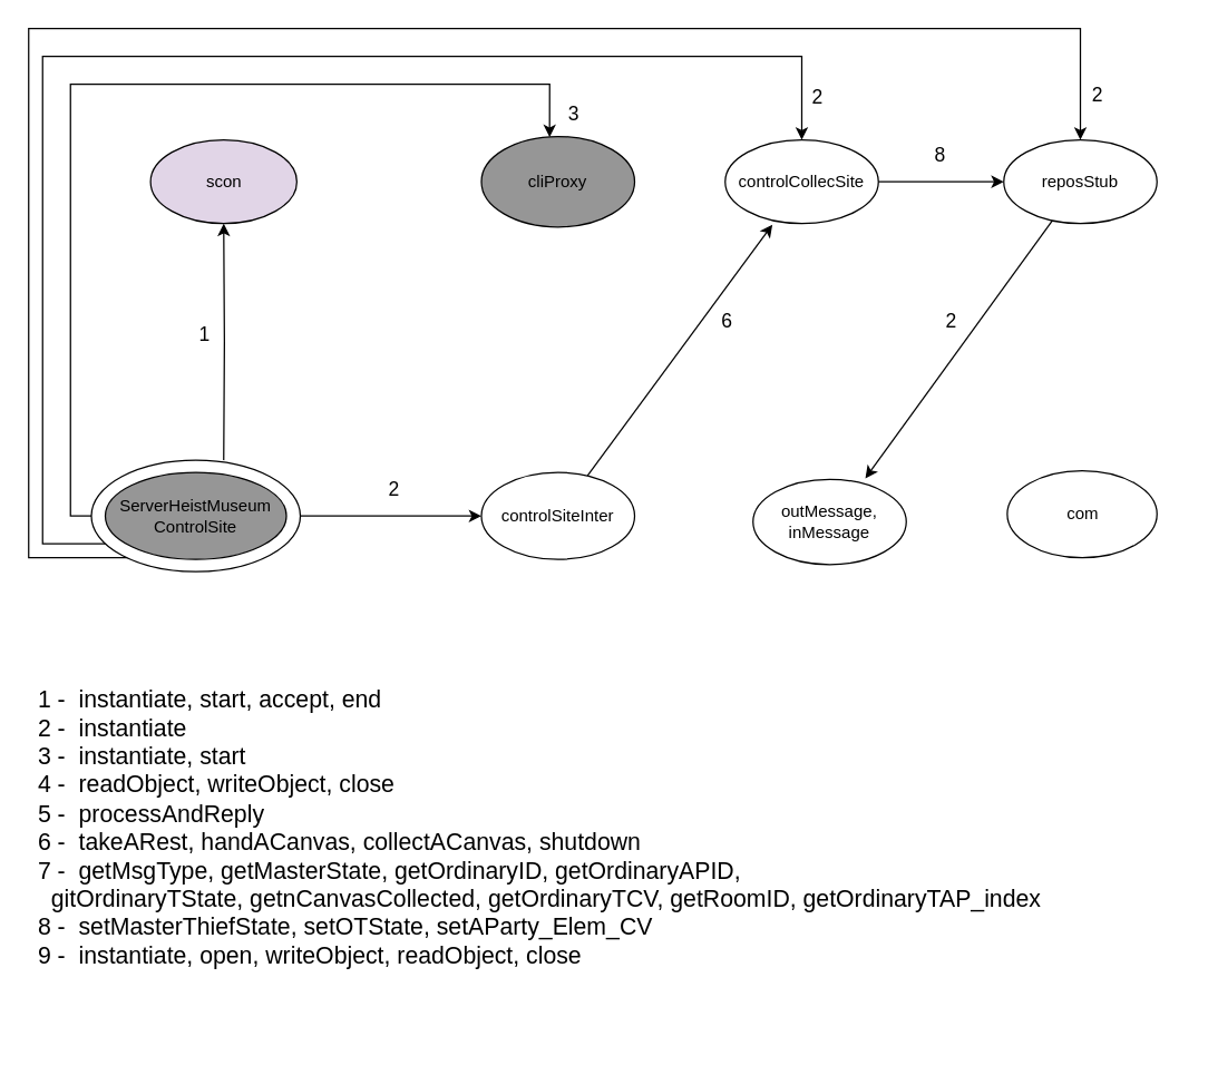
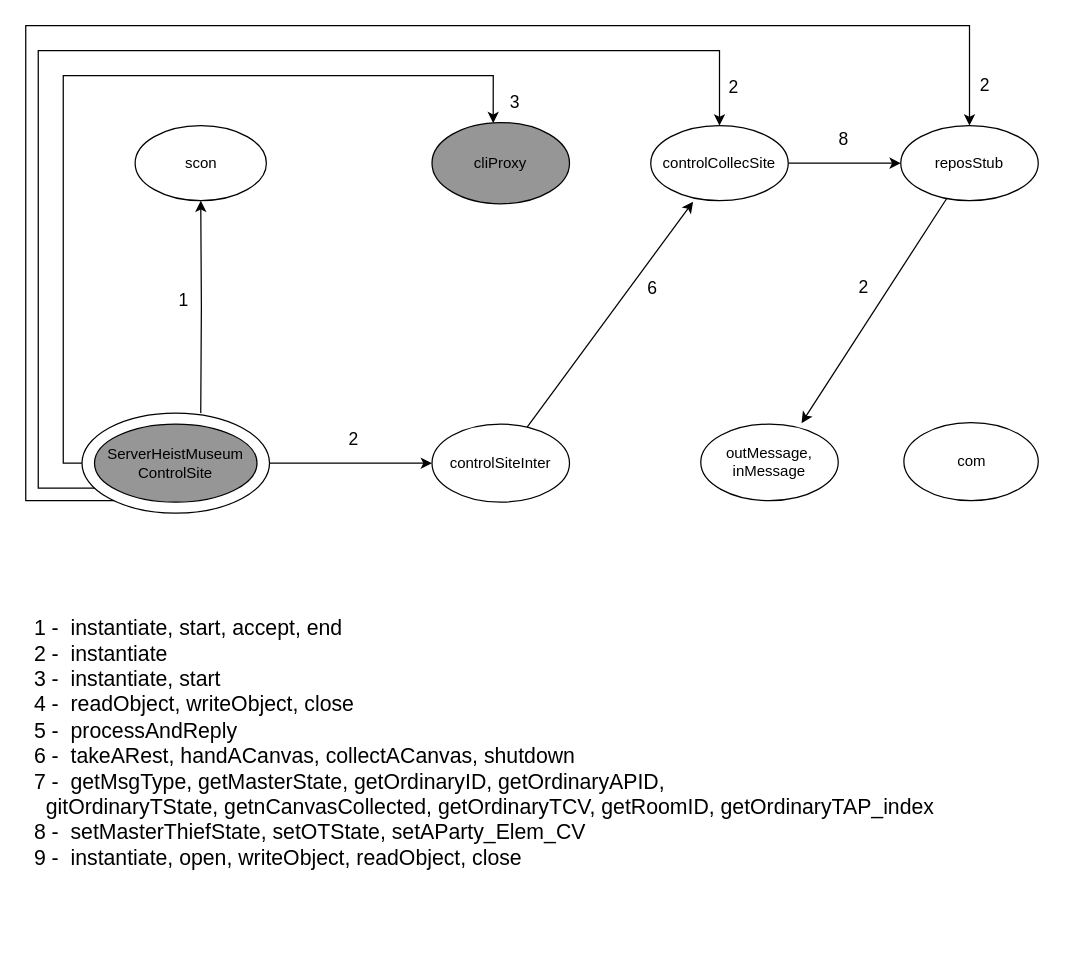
  <mxCell id="0" />
  <mxCell id="1" parent="0" />
  <mxCell id="2" style="edgeStyle=orthogonalEdgeStyle;rounded=0;orthogonalLoop=1;jettySize=auto;html=1;entryX=0.5;entryY=1;entryDx=0;entryDy=0;" parent="1" target="12" edge="1"><mxGeometry relative="1" as="geometry"><mxPoint x="160" y="210" as="targetPoint" /><mxPoint x="160" y="330" as="sourcePoint" /></mxGeometry></mxCell>
  <mxCell id="3" value="&lt;font style=&quot;font-size: 14px;&quot;&gt;1&lt;/font&gt;" style="edgeLabel;html=1;align=center;verticalAlign=middle;resizable=0;points=[];fontSize=12;" parent="2" vertex="1" connectable="0"><mxGeometry x="0.244" y="-3" relative="1" as="geometry"><mxPoint x="-18" y="15" as="offset" /></mxGeometry></mxCell>
  <mxCell id="4" style="edgeStyle=orthogonalEdgeStyle;rounded=0;orthogonalLoop=1;jettySize=auto;html=1;exitX=1;exitY=0.5;exitDx=0;exitDy=0;" parent="1" source="10" target="15" edge="1"><mxGeometry relative="1" as="geometry"><Array as="points" /><mxPoint x="235" y="370" as="sourcePoint" /></mxGeometry></mxCell>
  <mxCell id="5" value="&lt;font style=&quot;font-size: 14px;&quot;&gt;2&lt;/font&gt;" style="edgeLabel;html=1;align=center;verticalAlign=middle;resizable=0;points=[];" parent="4" vertex="1" connectable="0"><mxGeometry x="0.267" y="3" relative="1" as="geometry"><mxPoint x="-15" y="-17" as="offset" /></mxGeometry></mxCell>
  <mxCell id="6" style="rounded=0;orthogonalLoop=1;jettySize=auto;html=1;edgeStyle=orthogonalEdgeStyle;" parent="1" target="23" edge="1"><mxGeometry relative="1" as="geometry"><Array as="points"><mxPoint x="20" y="400" /><mxPoint x="20" y="20" /><mxPoint x="775" y="20" /></Array><mxPoint x="110.392" y="400" as="sourcePoint" /></mxGeometry></mxCell>
  <mxCell id="7" style="edgeStyle=orthogonalEdgeStyle;rounded=0;orthogonalLoop=1;jettySize=auto;html=1;" parent="1" target="19" edge="1"><mxGeometry relative="1" as="geometry"><Array as="points"><mxPoint x="30" y="390" /><mxPoint x="30" y="40" /><mxPoint x="575" y="40" /></Array><mxPoint x="95.048" y="390" as="sourcePoint" /></mxGeometry></mxCell>
  <mxCell id="8" style="edgeStyle=orthogonalEdgeStyle;rounded=0;orthogonalLoop=1;jettySize=auto;html=1;entryX=0.445;entryY=0.008;entryDx=0;entryDy=0;entryPerimeter=0;" edge="1" parent="1" source="10" target="16"><mxGeometry relative="1" as="geometry"><Array as="points"><mxPoint x="50" y="370" /><mxPoint x="50" y="60" /><mxPoint x="394" y="60" /></Array></mxGeometry></mxCell>
  <mxCell id="9" value="&lt;font style=&quot;font-size: 14px;&quot;&gt;3&lt;/font&gt;" style="edgeLabel;html=1;align=center;verticalAlign=middle;resizable=0;points=[];" vertex="1" connectable="0" parent="8"><mxGeometry x="0.687" y="2" relative="1" as="geometry"><mxPoint x="89" y="22" as="offset" /></mxGeometry></mxCell>
  <mxCell id="10" value="" style="ellipse;whiteSpace=wrap;html=1;shadow=0;labelBackgroundColor=none;fillStyle=auto;fontFamily=Helvetica;fontSize=12;gradientDirection=north;" parent="1" vertex="1"><mxGeometry x="65" y="330" width="150" height="80" as="geometry" /></mxCell>
  <mxCell id="11" value="ServerHeistMuseum&lt;br&gt;ControlSite" style="ellipse;whiteSpace=wrap;html=1;shadow=0;labelBackgroundColor=none;fillStyle=auto;strokeColor=default;fontFamily=Helvetica;fontSize=12;fontColor=default;fillColor=#969696;gradientColor=none;gradientDirection=north;" parent="1" vertex="1"><mxGeometry x="75" y="338.75" width="130" height="62.5" as="geometry" /></mxCell>
- <mxCell id="12" value="scon" style="ellipse;whiteSpace=wrap;html=1;shadow=0;labelBackgroundColor=none;fillStyle=auto;fontFamily=Helvetica;fontSize=12;gradientDirection=north;fillColor=#e1d5e7;" parent="1" vertex="1"><mxGeometry x="107.5" y="100" width="105" height="60" as="geometry" /></mxCell>
+ <mxCell id="12" value="scon" style="ellipse;whiteSpace=wrap;html=1;shadow=0;labelBackgroundColor=none;fillStyle=auto;fontFamily=Helvetica;fontSize=12;gradientDirection=north;" parent="1" vertex="1"><mxGeometry x="107.5" y="100" width="105" height="60" as="geometry" /></mxCell>
  <mxCell id="13" style="rounded=0;orthogonalLoop=1;jettySize=auto;html=1;entryX=0.308;entryY=1.014;entryDx=0;entryDy=0;entryPerimeter=0;" parent="1" source="15" target="19" edge="1"><mxGeometry relative="1" as="geometry" /></mxCell>
  <mxCell id="14" value="&lt;font style=&quot;font-size: 14px;&quot;&gt;6&lt;/font&gt;" style="edgeLabel;html=1;align=center;verticalAlign=middle;resizable=0;points=[];" parent="13" vertex="1" connectable="0"><mxGeometry x="0.15" y="-1" relative="1" as="geometry"><mxPoint x="22" y="-8" as="offset" /></mxGeometry></mxCell>
  <mxCell id="15" value="controlSiteInter" style="ellipse;whiteSpace=wrap;html=1;shadow=0;labelBackgroundColor=none;fillStyle=auto;fontFamily=Helvetica;fontSize=12;gradientDirection=north;" parent="1" vertex="1"><mxGeometry x="345" y="338.75" width="110" height="62.5" as="geometry" /></mxCell>
  <mxCell id="16" value="cliProxy" style="ellipse;whiteSpace=wrap;html=1;shadow=0;labelBackgroundColor=none;fillStyle=auto;strokeColor=default;fontFamily=Helvetica;fontSize=12;fontColor=default;fillColor=#969696;gradientColor=none;gradientDirection=north;" parent="1" vertex="1"><mxGeometry x="345" y="97.5" width="110" height="65" as="geometry" /></mxCell>
  <mxCell id="17" style="edgeStyle=orthogonalEdgeStyle;rounded=0;orthogonalLoop=1;jettySize=auto;html=1;entryX=0;entryY=0.5;entryDx=0;entryDy=0;" parent="1" source="19" target="23" edge="1"><mxGeometry relative="1" as="geometry" /></mxCell>
  <mxCell id="18" value="&lt;font style=&quot;font-size: 14px;&quot;&gt;8&lt;/font&gt;" style="edgeLabel;html=1;align=center;verticalAlign=middle;resizable=0;points=[];" parent="17" vertex="1" connectable="0"><mxGeometry x="0.321" y="-2" relative="1" as="geometry"><mxPoint x="-16" y="-22" as="offset" /></mxGeometry></mxCell>
  <mxCell id="19" value="controlCollecSite" style="ellipse;whiteSpace=wrap;html=1;shadow=0;labelBackgroundColor=none;fillStyle=auto;fontFamily=Helvetica;fontSize=12;gradientDirection=north;" parent="1" vertex="1"><mxGeometry x="520" y="100" width="110" height="60" as="geometry" /></mxCell>
- <mxCell id="20" value="outMessage, inMessage" style="ellipse;whiteSpace=wrap;html=1;shadow=0;labelBackgroundColor=none;fillStyle=auto;fontFamily=Helvetica;fontSize=12;gradientDirection=north;" parent="1" vertex="1"><mxGeometry x="540" y="343.75" width="110" height="61.25" as="geometry" /></mxCell>
+ <mxCell id="20" value="outMessage, inMessage" style="ellipse;whiteSpace=wrap;html=1;shadow=0;labelBackgroundColor=none;fillStyle=auto;fontFamily=Helvetica;fontSize=12;gradientDirection=north;" parent="1" vertex="1"><mxGeometry x="560" y="338.75" width="110" height="61.25" as="geometry" /></mxCell>
  <mxCell id="21" style="rounded=0;orthogonalLoop=1;jettySize=auto;html=1;entryX=0.733;entryY=-0.012;entryDx=0;entryDy=0;entryPerimeter=0;" parent="1" source="23" target="20" edge="1"><mxGeometry relative="1" as="geometry" /></mxCell>
  <mxCell id="22" value="&lt;font style=&quot;font-size: 14px;&quot;&gt;2&lt;/font&gt;" style="edgeLabel;html=1;align=center;verticalAlign=middle;resizable=0;points=[];" parent="21" vertex="1" connectable="0"><mxGeometry x="-0.226" relative="1" as="geometry"><mxPoint x="-22" as="offset" /></mxGeometry></mxCell>
  <mxCell id="23" value="reposStub" style="ellipse;whiteSpace=wrap;html=1;shadow=0;labelBackgroundColor=none;fillStyle=auto;fontFamily=Helvetica;fontSize=12;gradientDirection=north;" parent="1" vertex="1"><mxGeometry x="720" y="100" width="110" height="60" as="geometry" /></mxCell>
  <mxCell id="24" value="&lt;font style=&quot;font-size: 14px;&quot;&gt;2&lt;/font&gt;" style="edgeLabel;html=1;align=center;verticalAlign=middle;resizable=0;points=[];" parent="1" vertex="1" connectable="0"><mxGeometry x="250" y="401.25" as="geometry"><mxPoint x="335" y="-333" as="offset" /></mxGeometry></mxCell>
  <mxCell id="25" value="&lt;font style=&quot;font-size: 14px;&quot;&gt;2&lt;/font&gt;" style="edgeLabel;html=1;align=center;verticalAlign=middle;resizable=0;points=[];" parent="1" vertex="1" connectable="0"><mxGeometry x="300" y="280" as="geometry"><mxPoint x="486" y="-213" as="offset" /></mxGeometry></mxCell>
  <mxCell id="26" value="com" style="ellipse;whiteSpace=wrap;html=1;shadow=0;labelBackgroundColor=none;fillStyle=auto;fontFamily=Helvetica;fontSize=12;gradientDirection=north;" parent="1" vertex="1"><mxGeometry x="722.5" y="337.5" width="107.5" height="62.5" as="geometry" /></mxCell>
  <mxCell id="27" value="&lt;font style=&quot;font-size: 17px;&quot;&gt;1 -&amp;nbsp; instantiate, start, accept, end&lt;br&gt;2 -&amp;nbsp; instantiate&lt;br&gt;3 -&amp;nbsp; instantiate, start&lt;br&gt;4 -&amp;nbsp; readObject, writeObject, close&lt;br&gt;5 -&amp;nbsp; processAndReply&lt;br&gt;6 -&amp;nbsp; takeARest, handACanvas, collectACanvas, shutdown&lt;br&gt;7 -&amp;nbsp; getMsgType, getMasterState, getOrdinaryID, getOrdinaryAPID, &lt;span style=&quot;white-space: pre;&quot;&gt; &lt;span style=&quot;white-space: pre;&quot;&gt; &lt;/span&gt;&lt;/span&gt;gitOrdinaryTState,&lt;span style=&quot;&quot;&gt;&amp;nbsp;&lt;/span&gt;getnCanvasCollected, getOrdinaryTCV, getRoomID, getOrdinaryTAP_index&lt;br&gt;8 -&amp;nbsp; setMasterThiefState, setOTState, setAParty_Elem_CV&lt;br&gt;9 -&amp;nbsp; instantiate, open, writeObject, readObject, close&lt;br&gt;&lt;br&gt;&lt;br&gt;&lt;/font&gt;" style="text;html=1;strokeColor=none;fillColor=none;align=left;verticalAlign=middle;whiteSpace=wrap;rounded=0;" parent="1" vertex="1"><mxGeometry x="25" y="480" width="820" height="270" as="geometry" /></mxCell>
